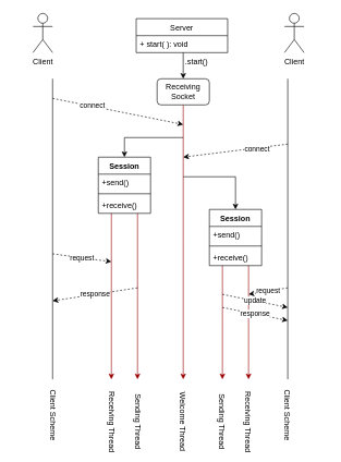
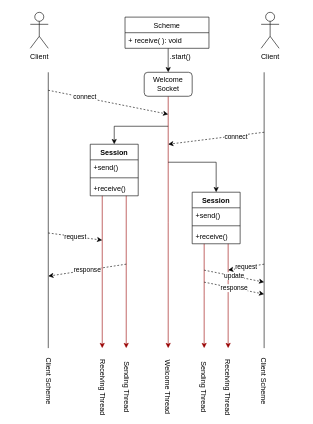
  <mxCell id="0" />
  <mxCell id="1" parent="0" />
  <mxCell id="2" style="edgeStyle=orthogonalEdgeStyle;rounded=0;orthogonalLoop=1;jettySize=auto;html=1;exitX=0.5;exitY=1;exitDx=0;exitDy=0;strokeColor=#990000;" edge="1" parent="1" source="3"><mxGeometry relative="1" as="geometry"><mxPoint x="280" y="580" as="targetPoint" /></mxGeometry></mxCell>
- <mxCell id="3" value="Receiving Socket" style="rounded=1;whiteSpace=wrap;html=1;" vertex="1" parent="1"><mxGeometry x="240" y="120" width="80" height="40" as="geometry" /></mxCell>
+ <mxCell id="3" value="Welcome Socket" style="rounded=1;whiteSpace=wrap;html=1;" vertex="1" parent="1"><mxGeometry x="240" y="120" width="80" height="40" as="geometry" /></mxCell>
  <mxCell id="4" value="Client" style="shape=umlActor;verticalLabelPosition=bottom;verticalAlign=top;html=1;" vertex="1" parent="1"><mxGeometry x="50" y="20" width="30" height="60" as="geometry" /></mxCell>
  <mxCell id="5" value="Client" style="shape=umlActor;verticalLabelPosition=bottom;verticalAlign=top;html=1;" vertex="1" parent="1"><mxGeometry x="435" y="20" width="30" height="60" as="geometry" /></mxCell>
  <mxCell id="6" value="" style="endArrow=none;html=1;rounded=0;" edge="1" parent="1"><mxGeometry width="50" height="50" relative="1" as="geometry"><mxPoint x="80" y="580" as="sourcePoint" /><mxPoint x="80" y="120" as="targetPoint" /></mxGeometry></mxCell>
  <mxCell id="7" value="" style="endArrow=none;html=1;rounded=0;" edge="1" parent="1"><mxGeometry width="50" height="50" relative="1" as="geometry"><mxPoint x="440" y="580" as="sourcePoint" /><mxPoint x="440" y="120" as="targetPoint" /></mxGeometry></mxCell>
  <mxCell id="8" value="" style="endArrow=classic;html=1;rounded=0;dashed=1;" edge="1" parent="1"><mxGeometry width="50" height="50" relative="1" as="geometry"><mxPoint x="80" y="150" as="sourcePoint" /><mxPoint x="280" y="190" as="targetPoint" /></mxGeometry></mxCell>
  <mxCell id="9" value="connect" style="edgeLabel;html=1;align=center;verticalAlign=middle;resizable=0;points=[];" vertex="1" connectable="0" parent="8"><mxGeometry x="-0.405" y="2" relative="1" as="geometry"><mxPoint as="offset" /></mxGeometry></mxCell>
- <mxCell id="10" value="Server" style="swimlane;fontStyle=0;childLayout=stackLayout;horizontal=1;startSize=26;fillColor=none;horizontalStack=0;resizeParent=1;resizeParentMax=0;resizeLast=0;collapsible=1;marginBottom=0;" vertex="1" parent="1"><mxGeometry x="208" y="28" width="140" height="52" as="geometry" /></mxCell>
- <mxCell id="11" value="+ start( ): void" style="text;strokeColor=none;fillColor=none;align=left;verticalAlign=top;spacingLeft=4;spacingRight=4;overflow=hidden;rotatable=0;points=[[0,0.5],[1,0.5]];portConstraint=eastwest;" vertex="1" parent="10"><mxGeometry y="26" width="140" height="26" as="geometry" /></mxCell>
+ <mxCell id="10" value="Scheme" style="swimlane;fontStyle=0;childLayout=stackLayout;horizontal=1;startSize=26;fillColor=none;horizontalStack=0;resizeParent=1;resizeParentMax=0;resizeLast=0;collapsible=1;marginBottom=0;" vertex="1" parent="1"><mxGeometry x="208" y="28" width="140" height="52" as="geometry" /></mxCell>
+ <mxCell id="11" value="+ receive( ): void" style="text;strokeColor=none;fillColor=none;align=left;verticalAlign=top;spacingLeft=4;spacingRight=4;overflow=hidden;rotatable=0;points=[[0,0.5],[1,0.5]];portConstraint=eastwest;" vertex="1" parent="10"><mxGeometry y="26" width="140" height="26" as="geometry" /></mxCell>
  <mxCell id="12" value=".start()" style="text;html=1;align=center;verticalAlign=middle;resizable=0;points=[];autosize=1;strokeColor=none;fillColor=none;" vertex="1" parent="1"><mxGeometry x="270" y="80" width="60" height="30" as="geometry" /></mxCell>
  <mxCell id="13" style="edgeStyle=orthogonalEdgeStyle;rounded=0;orthogonalLoop=1;jettySize=auto;html=1;exitX=0.25;exitY=1;exitDx=0;exitDy=0;strokeColor=#990000;" edge="1" parent="1" source="15"><mxGeometry relative="1" as="geometry"><mxPoint x="170" y="580" as="targetPoint" /></mxGeometry></mxCell>
  <mxCell id="14" style="edgeStyle=orthogonalEdgeStyle;rounded=0;orthogonalLoop=1;jettySize=auto;html=1;exitX=0.75;exitY=1;exitDx=0;exitDy=0;strokeColor=#990000;" edge="1" parent="1" source="15"><mxGeometry relative="1" as="geometry"><mxPoint x="210" y="580" as="targetPoint" /></mxGeometry></mxCell>
  <mxCell id="15" value="Session" style="swimlane;fontStyle=1;align=center;verticalAlign=top;childLayout=stackLayout;horizontal=1;startSize=26;horizontalStack=0;resizeParent=1;resizeParentMax=0;resizeLast=0;collapsible=1;marginBottom=0;" vertex="1" parent="1"><mxGeometry x="150" y="240" width="80" height="86" as="geometry" /></mxCell>
  <mxCell id="16" value="+send()" style="text;strokeColor=none;fillColor=none;align=left;verticalAlign=top;spacingLeft=4;spacingRight=4;overflow=hidden;rotatable=0;points=[[0,0.5],[1,0.5]];portConstraint=eastwest;" vertex="1" parent="15"><mxGeometry y="26" width="80" height="26" as="geometry" /></mxCell>
  <mxCell id="17" value="" style="line;strokeWidth=1;fillColor=none;align=left;verticalAlign=middle;spacingTop=-1;spacingLeft=3;spacingRight=3;rotatable=0;labelPosition=right;points=[];portConstraint=eastwest;strokeColor=inherit;" vertex="1" parent="15"><mxGeometry y="52" width="80" height="8" as="geometry" /></mxCell>
  <mxCell id="18" value="+receive()" style="text;strokeColor=none;fillColor=none;align=left;verticalAlign=top;spacingLeft=4;spacingRight=4;overflow=hidden;rotatable=0;points=[[0,0.5],[1,0.5]];portConstraint=eastwest;" vertex="1" parent="15"><mxGeometry y="60" width="80" height="26" as="geometry" /></mxCell>
  <mxCell id="19" value="" style="endArrow=classic;html=1;rounded=0;entryX=0.5;entryY=0;entryDx=0;entryDy=0;" edge="1" parent="1" target="15"><mxGeometry width="50" height="50" relative="1" as="geometry"><mxPoint x="280" y="210" as="sourcePoint" /><mxPoint x="110" y="210" as="targetPoint" /><Array as="points"><mxPoint x="190" y="210" /></Array></mxGeometry></mxCell>
  <mxCell id="20" style="edgeStyle=orthogonalEdgeStyle;rounded=0;orthogonalLoop=1;jettySize=auto;html=1;exitX=0.25;exitY=1;exitDx=0;exitDy=0;strokeColor=#990000;" edge="1" parent="1" source="22"><mxGeometry relative="1" as="geometry"><mxPoint x="340" y="580" as="targetPoint" /></mxGeometry></mxCell>
  <mxCell id="21" style="edgeStyle=orthogonalEdgeStyle;rounded=0;orthogonalLoop=1;jettySize=auto;html=1;exitX=0.75;exitY=1;exitDx=0;exitDy=0;strokeColor=#990000;" edge="1" parent="1" source="22"><mxGeometry relative="1" as="geometry"><mxPoint x="380" y="580" as="targetPoint" /></mxGeometry></mxCell>
  <mxCell id="22" value="Session" style="swimlane;fontStyle=1;align=center;verticalAlign=top;childLayout=stackLayout;horizontal=1;startSize=26;horizontalStack=0;resizeParent=1;resizeParentMax=0;resizeLast=0;collapsible=1;marginBottom=0;" vertex="1" parent="1"><mxGeometry x="320" y="320" width="80" height="86" as="geometry" /></mxCell>
  <mxCell id="23" value="+send()" style="text;strokeColor=none;fillColor=none;align=left;verticalAlign=top;spacingLeft=4;spacingRight=4;overflow=hidden;rotatable=0;points=[[0,0.5],[1,0.5]];portConstraint=eastwest;" vertex="1" parent="22"><mxGeometry y="26" width="80" height="26" as="geometry" /></mxCell>
  <mxCell id="24" value="" style="line;strokeWidth=1;fillColor=none;align=left;verticalAlign=middle;spacingTop=-1;spacingLeft=3;spacingRight=3;rotatable=0;labelPosition=right;points=[];portConstraint=eastwest;strokeColor=inherit;" vertex="1" parent="22"><mxGeometry y="52" width="80" height="8" as="geometry" /></mxCell>
  <mxCell id="25" value="+receive()" style="text;strokeColor=none;fillColor=none;align=left;verticalAlign=top;spacingLeft=4;spacingRight=4;overflow=hidden;rotatable=0;points=[[0,0.5],[1,0.5]];portConstraint=eastwest;" vertex="1" parent="22"><mxGeometry y="60" width="80" height="26" as="geometry" /></mxCell>
  <mxCell id="26" value="" style="endArrow=classic;html=1;rounded=0;entryX=0.5;entryY=0;entryDx=0;entryDy=0;" edge="1" parent="1" target="22"><mxGeometry width="50" height="50" relative="1" as="geometry"><mxPoint x="280" y="270" as="sourcePoint" /><mxPoint x="370" y="240" as="targetPoint" /><Array as="points"><mxPoint x="360" y="270" /></Array></mxGeometry></mxCell>
  <mxCell id="27" value="" style="endArrow=classic;html=1;rounded=0;dashed=1;" edge="1" parent="1"><mxGeometry width="50" height="50" relative="1" as="geometry"><mxPoint x="440" y="220" as="sourcePoint" /><mxPoint x="280" y="240" as="targetPoint" /></mxGeometry></mxCell>
  <mxCell id="28" value="connect" style="edgeLabel;html=1;align=center;verticalAlign=middle;resizable=0;points=[];" vertex="1" connectable="0" parent="27"><mxGeometry x="-0.405" y="2" relative="1" as="geometry"><mxPoint as="offset" /></mxGeometry></mxCell>
  <mxCell id="29" value="request" style="endArrow=classic;html=1;rounded=0;dashed=1;" edge="1" parent="1"><mxGeometry width="50" height="50" relative="1" as="geometry"><mxPoint x="80" y="388" as="sourcePoint" /><mxPoint x="170" y="400" as="targetPoint" /></mxGeometry></mxCell>
  <mxCell id="30" value="response" style="endArrow=classic;html=1;rounded=0;dashed=1;" edge="1" parent="1"><mxGeometry x="-0.004" width="50" height="50" relative="1" as="geometry"><mxPoint x="210" y="440" as="sourcePoint" /><mxPoint x="80" y="460" as="targetPoint" /><mxPoint as="offset" /></mxGeometry></mxCell>
  <mxCell id="31" value="request" style="endArrow=classic;html=1;rounded=0;dashed=1;" edge="1" parent="1"><mxGeometry width="50" height="50" relative="1" as="geometry"><mxPoint x="440" y="440" as="sourcePoint" /><mxPoint x="380" y="450" as="targetPoint" /></mxGeometry></mxCell>
  <mxCell id="32" value="update" style="endArrow=classic;html=1;rounded=0;dashed=1;" edge="1" parent="1"><mxGeometry width="50" height="50" relative="1" as="geometry"><mxPoint x="340" y="450" as="sourcePoint" /><mxPoint x="440" y="470" as="targetPoint" /></mxGeometry></mxCell>
  <mxCell id="33" value="response" style="endArrow=classic;html=1;rounded=0;dashed=1;" edge="1" parent="1"><mxGeometry width="50" height="50" relative="1" as="geometry"><mxPoint x="340" y="470" as="sourcePoint" /><mxPoint x="440" y="490" as="targetPoint" /></mxGeometry></mxCell>
  <mxCell id="34" value="Sending Thread" style="text;html=1;strokeColor=none;fillColor=none;align=center;verticalAlign=middle;whiteSpace=wrap;rounded=0;rotation=90;" vertex="1" parent="1"><mxGeometry x="150" y="630" width="120" height="30" as="geometry" /></mxCell>
  <mxCell id="35" value="Receiving Thread" style="text;html=1;align=center;verticalAlign=middle;resizable=0;points=[];autosize=1;strokeColor=none;fillColor=none;rotation=90;" vertex="1" parent="1"><mxGeometry x="110" y="630" width="120" height="30" as="geometry" /></mxCell>
  <mxCell id="36" value="" style="endArrow=classic;html=1;rounded=0;exitX=0.514;exitY=1;exitDx=0;exitDy=0;exitPerimeter=0;" edge="1" parent="1" source="11"><mxGeometry width="50" height="50" relative="1" as="geometry"><mxPoint x="230" y="170" as="sourcePoint" /><mxPoint x="280" y="120" as="targetPoint" /></mxGeometry></mxCell>
  <mxCell id="37" value="Sending Thread" style="text;html=1;strokeColor=none;fillColor=none;align=center;verticalAlign=middle;whiteSpace=wrap;rounded=0;rotation=90;" vertex="1" parent="1"><mxGeometry x="280" y="630" width="120" height="30" as="geometry" /></mxCell>
  <mxCell id="38" value="Receiving Thread" style="text;html=1;align=center;verticalAlign=middle;resizable=0;points=[];autosize=1;strokeColor=none;fillColor=none;rotation=90;" vertex="1" parent="1"><mxGeometry x="320" y="630" width="120" height="30" as="geometry" /></mxCell>
  <mxCell id="39" value="Welcome Thread" style="text;html=1;strokeColor=none;fillColor=none;align=center;verticalAlign=middle;whiteSpace=wrap;rounded=0;rotation=90;" vertex="1" parent="1"><mxGeometry x="220" y="630" width="120" height="30" as="geometry" /></mxCell>
  <mxCell id="40" value="Client Scheme" style="text;html=1;strokeColor=none;fillColor=none;align=center;verticalAlign=middle;whiteSpace=wrap;rounded=0;rotation=90;" vertex="1" parent="1"><mxGeometry x="20" y="620" width="120" height="30" as="geometry" /></mxCell>
  <mxCell id="41" value="Client Scheme" style="text;html=1;strokeColor=none;fillColor=none;align=center;verticalAlign=middle;whiteSpace=wrap;rounded=0;rotation=90;" vertex="1" parent="1"><mxGeometry x="380" y="620" width="120" height="30" as="geometry" /></mxCell>
